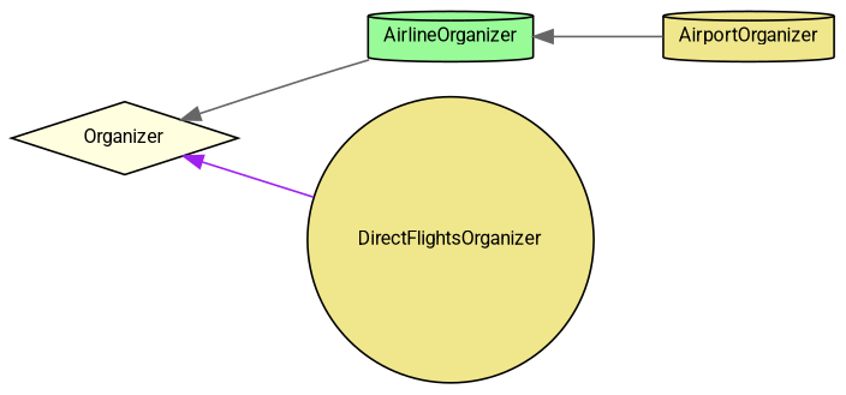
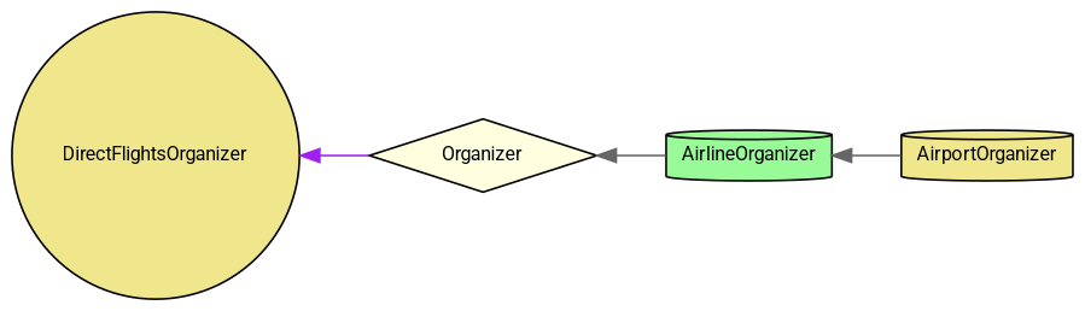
  digraph {
    fontname=Roboto
    rankdir=LR
    node [color=black fillcolor=khaki fontname=Roboto fontsize=10 shape=cylinder style=filled]
    edge [color=gray40 dir=back fontname=Roboto fontsize=10 labelfontname=Helvetica labelfontsize=10 style=solid]
    n1 [fillcolor=lightyellow height=0.2 label=Organizer shape=diamond width=0.4]
    n2 [fillcolor=palegreen height=0.2 label=AirlineOrganizer width=0.4]
    n3 [height=0.2 label=DirectFlightsOrganizer shape=circle width=0.4]
    n4 [height=0.2 label=AirportOrganizer width=0.4]
    n1 -> n2
-   n1 -> n3 [color=purple]
+   n3 -> n1 [color=purple]
    n2 -> n4
  }
